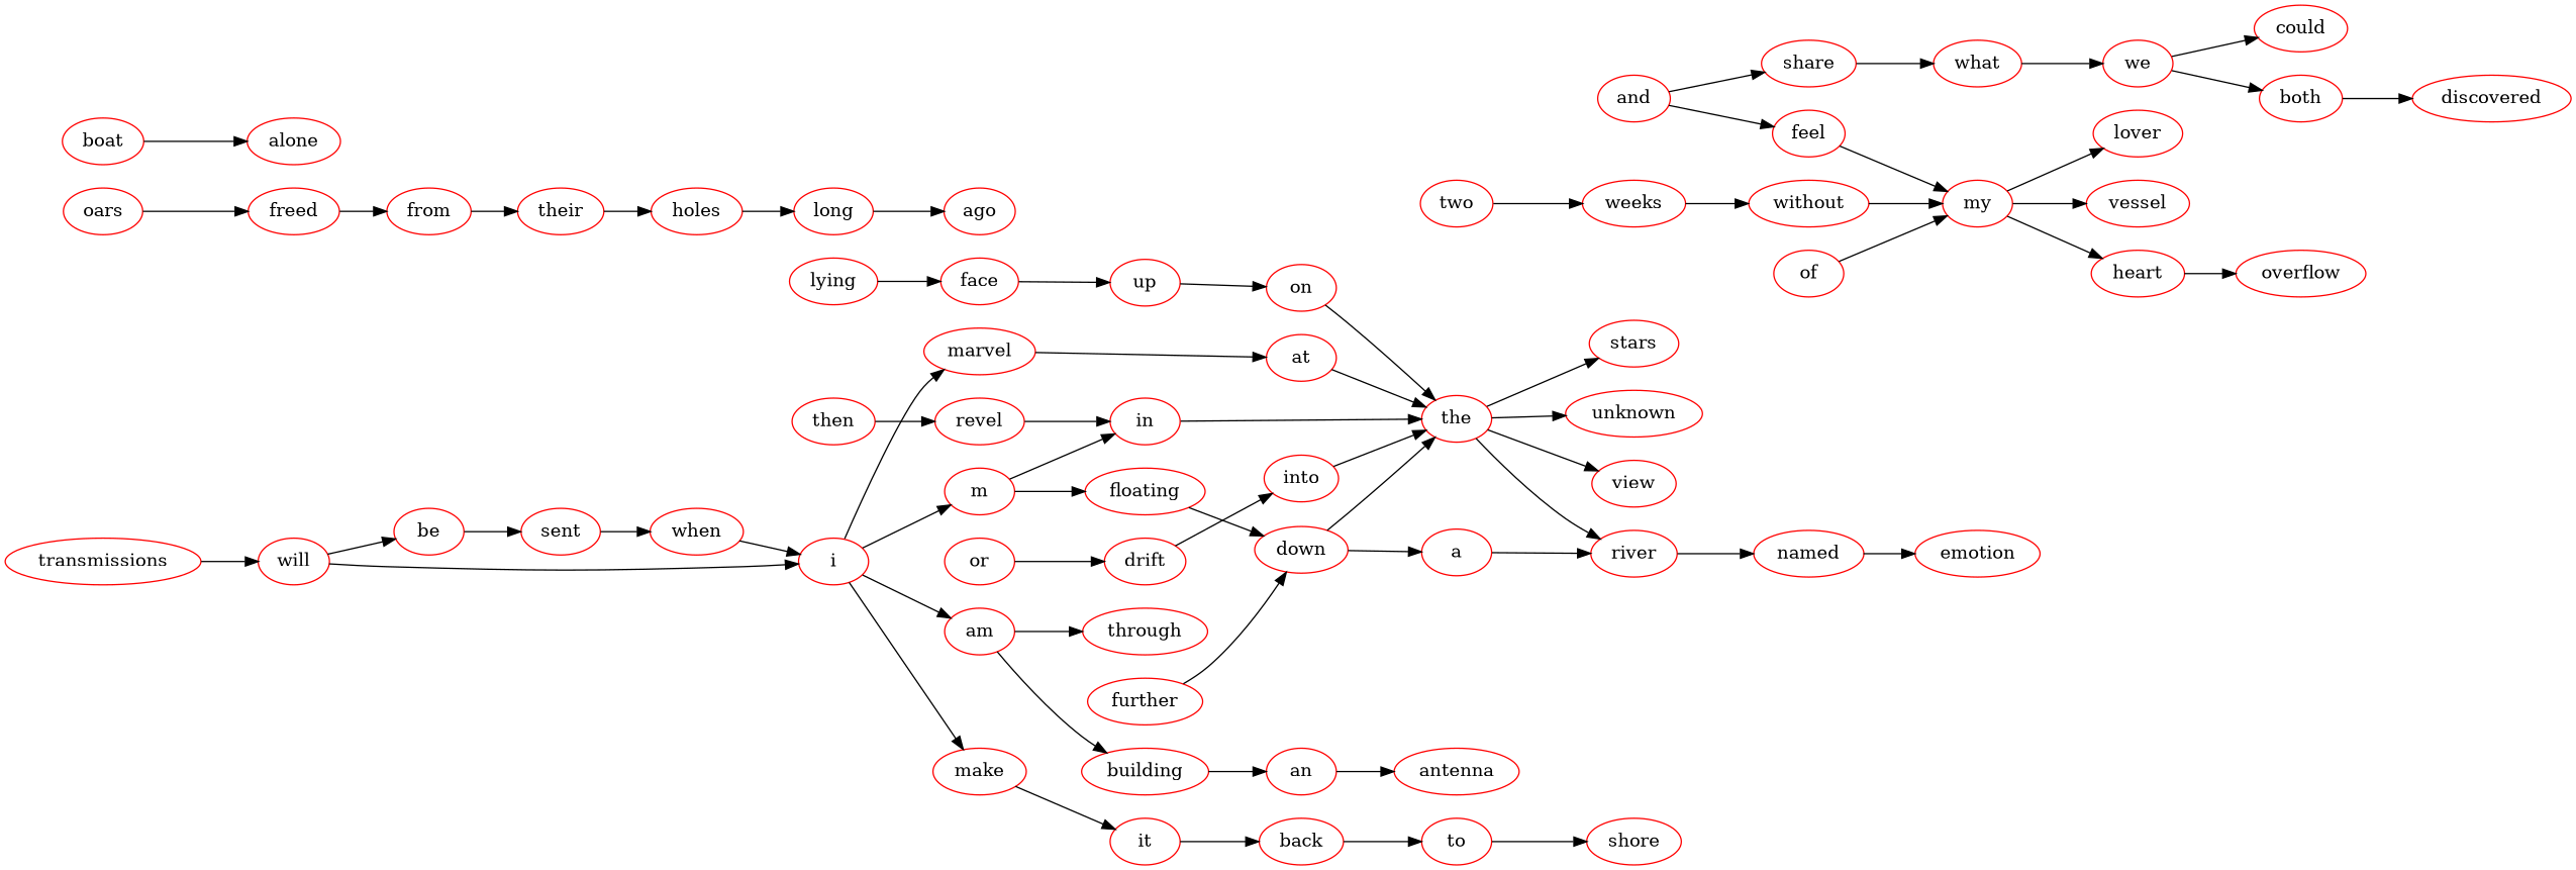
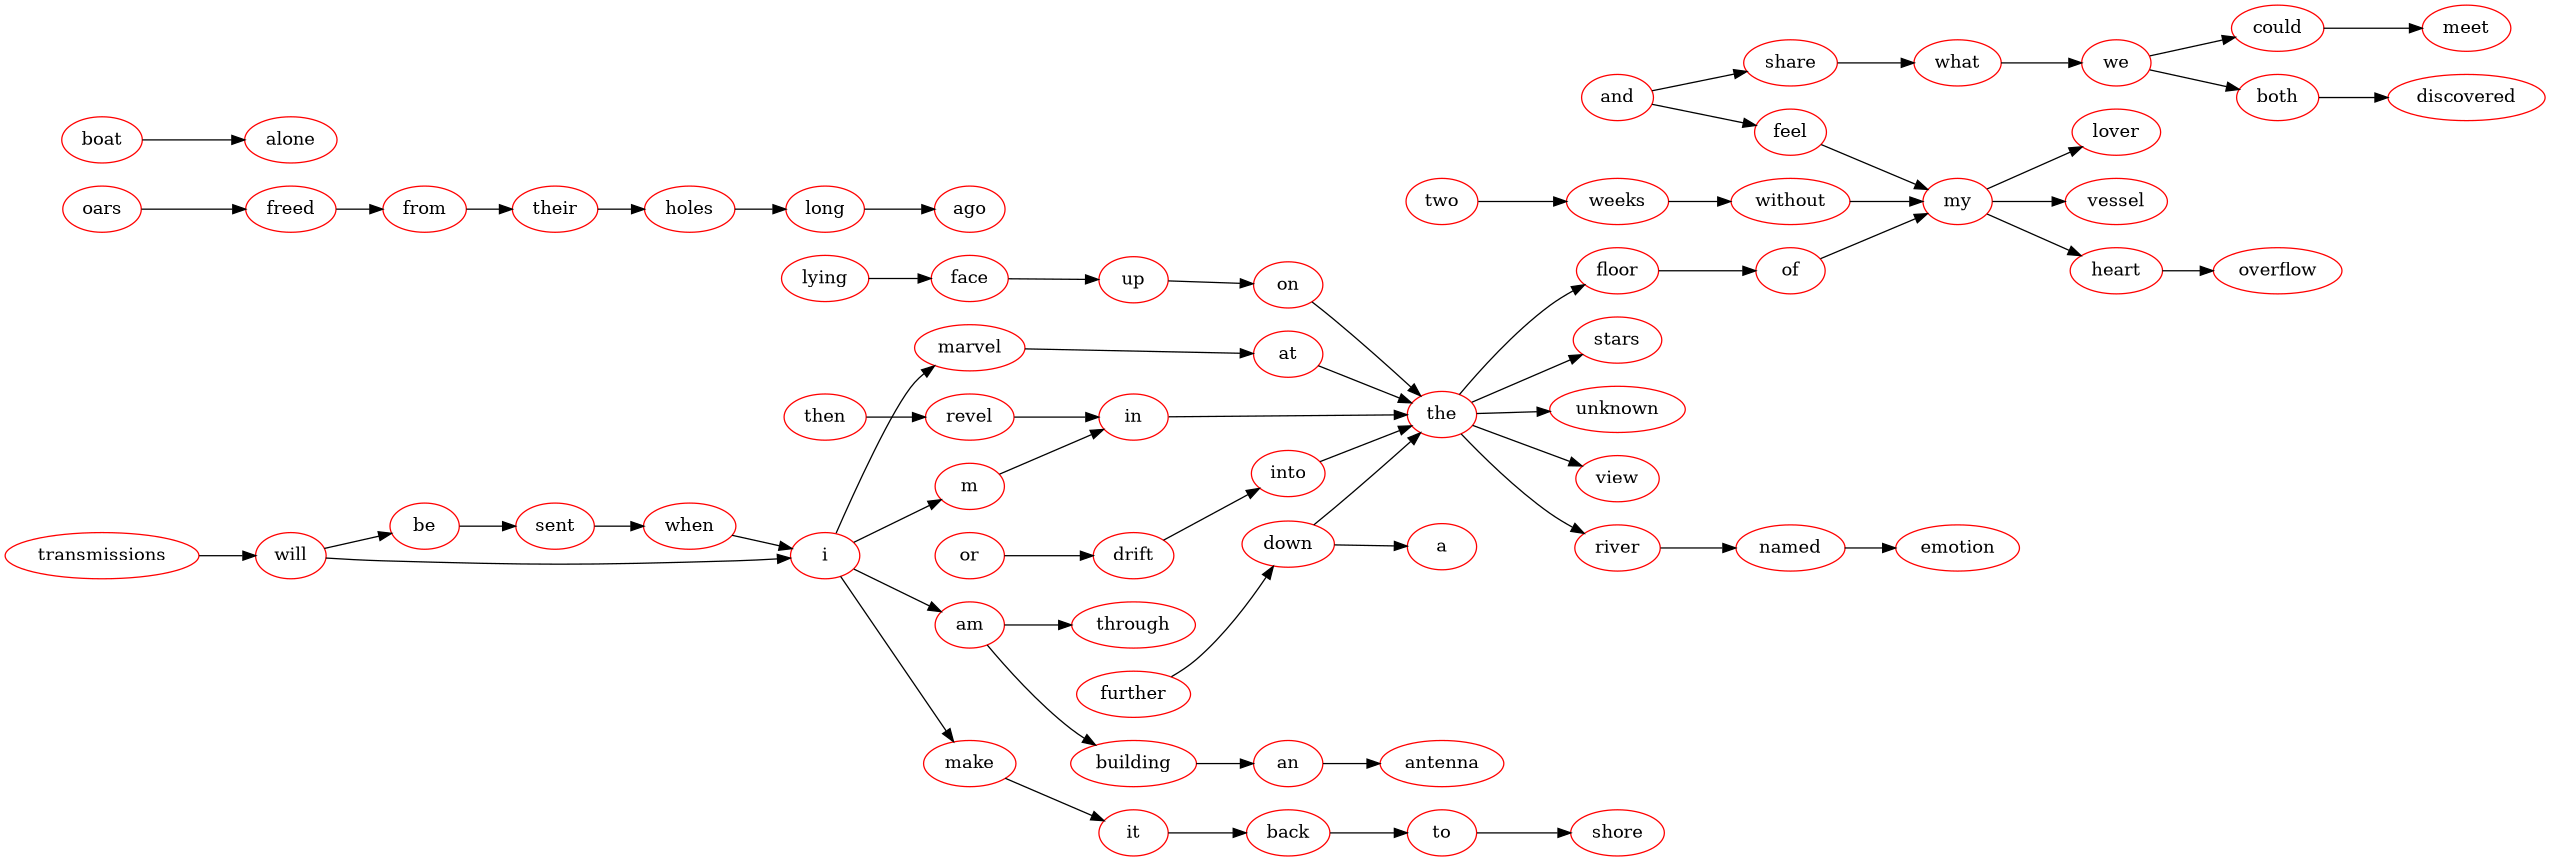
  digraph {
    rankdir=LR
    splines=true
    node [color=red]
    n1 [label=a]
    n2 [label=river]
    n3 [label=named]
    n4 [label=emotion]
    n5 [label=further]
    n6 [label=down]
    n7 [label=the]
    n8 [label=ago]
    n9 [label=alone]
    n10 [label=am]
    n11 [label=through]
    n12 [label=building]
    n13 [label=an]
    n14 [label=antenna]
    n15 [label=and]
    n16 [label=feel]
    n17 [label=share]
    n18 [label=my]
    n19 [label=what]
    n20 [label=heart]
    n21 [label=lover]
    n22 [label=vessel]
    n23 [label=we]
    n24 [label=at]
+   n25 [label=floor]
    n26 [label=stars]
    n27 [label=unknown]
    n28 [label=view]
    n29 [label=of]
    n30 [label=back]
    n31 [label=to]
    n32 [label=shore]
    n33 [label=be]
    n34 [label=sent]
    n35 [label=when]
    n36 [label=i]
    n37 [label=boat]
    n38 [label=both]
    n39 [label=discovered]
    n40 [label=could]
+   n41 [label=meet]
    n42 [label=drift]
    n43 [label=into]
    n44 [label=face]
    n45 [label=up]
    n46 [label=on]
    n47 [label=overflow]
-   n48 [label=floating]
    n49 [label=freed]
    n50 [label=from]
    n51 [label=their]
    n52 [label=holes]
    n53 [label=long]
    n54 [label=make]
    n55 [label=m]
    n56 [label=marvel]
    n57 [label=it]
    n58 [label=in]
    n59 [label=lying]
    n60 [label=oars]
    n61 [label=or]
    n62 [label=revel]
    n63 [label=then]
    n64 [label=transmissions]
    n65 [label=will]
    n66 [label=two]
    n67 [label=weeks]
    n68 [label=without]
-   n1 -> n2
    n2 -> n3
    n3 -> n4
    n5 -> n6
    n6 -> n1
    n6 -> n7
    n7 -> n2
+   n7 -> n25
    n7 -> n26
    n7 -> n27
    n7 -> n28
    n10 -> n11
    n10 -> n12
    n12 -> n13
    n13 -> n14
    n15 -> n16
    n15 -> n17
    n16 -> n18
    n17 -> n19
    n18 -> n20
    n18 -> n21
    n18 -> n22
    n19 -> n23
    n20 -> n47
    n23 -> n38
    n23 -> n40
    n24 -> n7
+   n25 -> n29
    n29 -> n18
    n30 -> n31
    n31 -> n32
    n33 -> n34
    n34 -> n35
    n35 -> n36
    n36 -> n10
    n36 -> n54
    n36 -> n55
    n36 -> n56
    n37 -> n9
    n38 -> n39
+   n40 -> n41
    n42 -> n43
    n43 -> n7
    n44 -> n45
    n45 -> n46
    n46 -> n7
-   n48 -> n6
    n49 -> n50
    n50 -> n51
    n51 -> n52
    n52 -> n53
    n53 -> n8
    n54 -> n57
-   n55 -> n48
    n55 -> n58
    n56 -> n24
    n57 -> n30
    n58 -> n7
    n59 -> n44
    n60 -> n49
    n61 -> n42
    n62 -> n58
    n63 -> n62
    n64 -> n65
    n65 -> n33
    n65 -> n36
    n66 -> n67
    n67 -> n68
    n68 -> n18
  }
